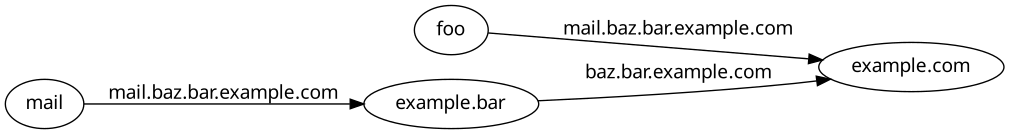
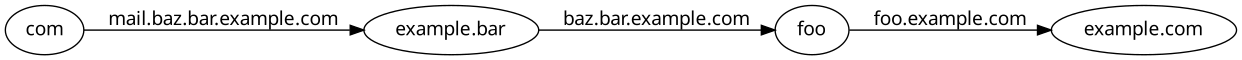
  digraph {
    fontname="Noto Sans"
    rankdir=LR
    node [fontname="Noto Sans" shape=ellipse]
    edge [fontname="Noto Sans"]
    n1 [label="example.com"]
    n2 [label=foo]
    n3 [label="example.bar"]
-   n4 [label=mail]
-   n2 -> n1 [label="mail.baz.bar.example.com"]
-   n3 -> n1 [label="baz.bar.example.com"]
+   n4 [label=com]
+   n2 -> n1 [label="foo.example.com"]
+   n3 -> n2 [label="baz.bar.example.com"]
    n4 -> n3 [label="mail.baz.bar.example.com"]
  }
